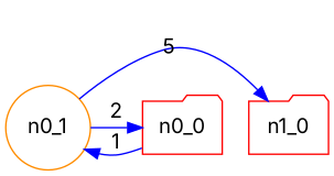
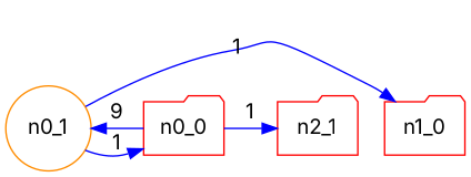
  digraph {
    fontname=Inter
    node [color=red fontname=Inter shape=folder]
    edge [color=blue constraint=false fontname=Inter]
    n0_1 [color=darkorange shape=circle]
    n0_0
+   n2_1
    n1_0
-   n0_1 -> n0_0 [label=2]
-   n0_1 -> n1_0 [label=5]
-   n0_0 -> n0_1 [label=1]
+   n0_1 -> n0_0 [label=1]
+   n0_1 -> n1_0 [label=1]
+   n0_0 -> n0_1 [label=9]
+   n0_0 -> n2_1 [label=1]
  }
